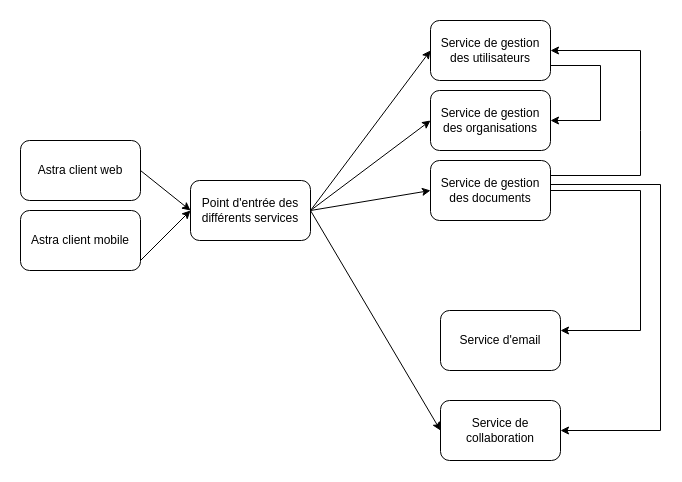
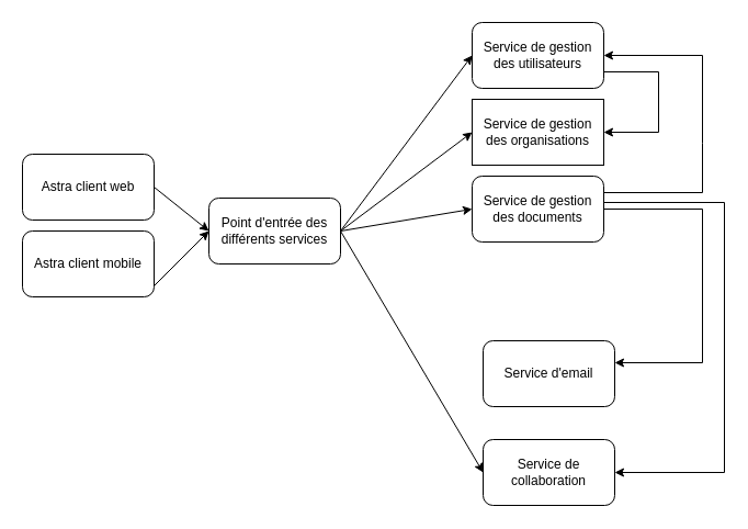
  <mxCell id="0" />
  <mxCell id="1" parent="0" />
  <mxCell id="2" value="Astra client web" style="rounded=1;whiteSpace=wrap;html=1;" parent="1" vertex="1"><mxGeometry x="20" y="140" width="120" height="60" as="geometry" /></mxCell>
  <mxCell id="3" value="Astra client mobile" style="rounded=1;whiteSpace=wrap;html=1;" parent="1" vertex="1"><mxGeometry x="20" y="210" width="120" height="60" as="geometry" /></mxCell>
  <mxCell id="4" value="Point d'entrée des différents services" style="rounded=1;whiteSpace=wrap;html=1;" parent="1" vertex="1"><mxGeometry x="190" y="180" width="120" height="60" as="geometry" /></mxCell>
  <mxCell id="5" value="Service de gestion des utilisateurs" style="rounded=1;whiteSpace=wrap;html=1;" parent="1" vertex="1"><mxGeometry x="430" y="20" width="120" height="60" as="geometry" /></mxCell>
  <mxCell id="6" value="Service de gestion des documents" style="rounded=1;whiteSpace=wrap;html=1;" parent="1" vertex="1"><mxGeometry x="430" y="160" width="120" height="60" as="geometry" /></mxCell>
- <mxCell id="7" value="Service de gestion des organisations" style="rounded=1;whiteSpace=wrap;html=1;" parent="1" vertex="1"><mxGeometry x="430" y="90" width="120" height="60" as="geometry" /></mxCell>
+ <mxCell id="7" value="Service de gestion des organisations" style="whiteSpace=wrap;html=1;rounded=0;" parent="1" vertex="1"><mxGeometry x="430" y="90" width="120" height="60" as="geometry" /></mxCell>
  <mxCell id="8" value="Service de collaboration" style="rounded=1;whiteSpace=wrap;html=1;" parent="1" vertex="1"><mxGeometry x="440" y="400" width="120" height="60" as="geometry" /></mxCell>
  <mxCell id="9" value="" style="endArrow=classic;html=1;rounded=0;" parent="1" edge="1"><mxGeometry width="50" height="50" relative="1" as="geometry"><mxPoint x="140" y="260" as="sourcePoint" /><mxPoint x="190" y="210" as="targetPoint" /></mxGeometry></mxCell>
  <mxCell id="10" value="" style="endArrow=classic;html=1;rounded=0;entryX=0;entryY=0.5;entryDx=0;entryDy=0;" parent="1" target="4" edge="1"><mxGeometry width="50" height="50" relative="1" as="geometry"><mxPoint x="140" y="170" as="sourcePoint" /><mxPoint x="190" y="120" as="targetPoint" /></mxGeometry></mxCell>
  <mxCell id="11" value="" style="endArrow=classic;html=1;rounded=0;entryX=0;entryY=0.5;entryDx=0;entryDy=0;exitX=1;exitY=0.5;exitDx=0;exitDy=0;" parent="1" source="4" target="6" edge="1"><mxGeometry width="50" height="50" relative="1" as="geometry"><mxPoint x="310" y="210" as="sourcePoint" /><mxPoint x="450" y="350" as="targetPoint" /></mxGeometry></mxCell>
  <mxCell id="12" value="" style="endArrow=classic;html=1;rounded=0;entryX=0;entryY=0.5;entryDx=0;entryDy=0;exitX=1;exitY=0.5;exitDx=0;exitDy=0;" parent="1" source="4" target="7" edge="1"><mxGeometry width="50" height="50" relative="1" as="geometry"><mxPoint x="310" y="210" as="sourcePoint" /><mxPoint x="460" y="360" as="targetPoint" /></mxGeometry></mxCell>
  <mxCell id="13" value="" style="endArrow=classic;html=1;rounded=0;exitX=1;exitY=0.5;exitDx=0;exitDy=0;entryX=0;entryY=0.5;entryDx=0;entryDy=0;" parent="1" source="4" target="5" edge="1"><mxGeometry width="50" height="50" relative="1" as="geometry"><mxPoint x="350" y="250" as="sourcePoint" /><mxPoint x="470" y="370" as="targetPoint" /></mxGeometry></mxCell>
  <mxCell id="14" value="" style="endArrow=classic;html=1;rounded=0;exitX=1;exitY=0.75;exitDx=0;exitDy=0;entryX=1;entryY=0.5;entryDx=0;entryDy=0;" parent="1" source="5" target="7" edge="1"><mxGeometry width="50" height="50" relative="1" as="geometry"><mxPoint x="310" y="340" as="sourcePoint" /><mxPoint x="360" y="290" as="targetPoint" /><Array as="points"><mxPoint x="600" y="65" /><mxPoint x="600" y="120" /></Array></mxGeometry></mxCell>
  <mxCell id="15" value="" style="endArrow=classic;html=1;rounded=0;exitX=1;exitY=0.25;exitDx=0;exitDy=0;entryX=1;entryY=0.5;entryDx=0;entryDy=0;" parent="1" source="6" target="5" edge="1"><mxGeometry width="50" height="50" relative="1" as="geometry"><mxPoint x="310" y="340" as="sourcePoint" /><mxPoint x="660" y="170" as="targetPoint" /><Array as="points"><mxPoint x="640" y="175" /><mxPoint x="640" y="130" /><mxPoint x="640" y="50" /></Array></mxGeometry></mxCell>
  <mxCell id="16" value="" style="endArrow=classic;html=1;rounded=0;exitX=1;exitY=0.5;exitDx=0;exitDy=0;" parent="1" source="6" edge="1"><mxGeometry width="50" height="50" relative="1" as="geometry"><mxPoint x="310" y="340" as="sourcePoint" /><mxPoint x="560" y="330" as="targetPoint" /><Array as="points"><mxPoint x="640" y="190" /><mxPoint x="640" y="330" /></Array></mxGeometry></mxCell>
  <mxCell id="17" value="Service d'email" style="rounded=1;whiteSpace=wrap;html=1;" vertex="1" parent="1"><mxGeometry x="440" y="310" width="120" height="60" as="geometry" /></mxCell>
  <mxCell id="18" value="" style="endArrow=classic;html=1;rounded=0;entryX=0;entryY=0.5;entryDx=0;entryDy=0;exitX=1;exitY=0.5;exitDx=0;exitDy=0;" edge="1" parent="1" source="4" target="8"><mxGeometry width="50" height="50" relative="1" as="geometry"><mxPoint x="310" y="400" as="sourcePoint" /><mxPoint x="360" y="350" as="targetPoint" /></mxGeometry></mxCell>
  <mxCell id="19" value="" style="endArrow=classic;html=1;rounded=0;entryX=1;entryY=0.5;entryDx=0;entryDy=0;exitX=1;exitY=0.4;exitDx=0;exitDy=0;exitPerimeter=0;" edge="1" parent="1" source="6" target="8"><mxGeometry width="50" height="50" relative="1" as="geometry"><mxPoint x="310" y="400" as="sourcePoint" /><mxPoint x="360" y="350" as="targetPoint" /><Array as="points"><mxPoint x="660" y="184" /><mxPoint x="660" y="430" /></Array></mxGeometry></mxCell>
